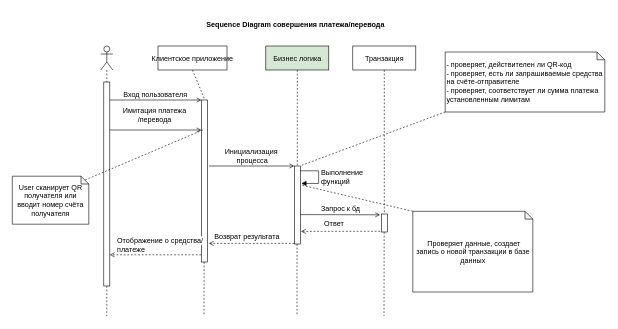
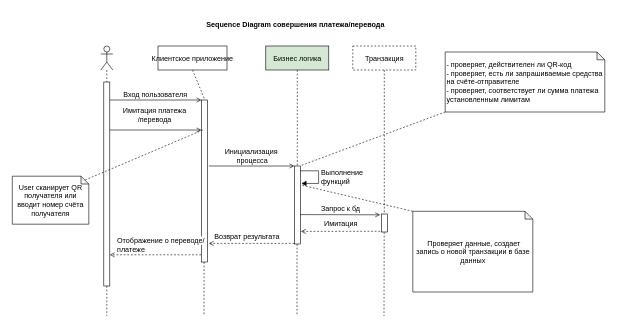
  <mxCell id="0" />
  <mxCell id="1" parent="0" />
  <mxCell id="2" value="" style="html=1;points=[];perimeter=orthogonalPerimeter;fontSize=14;fillColor=#FFFFFF;" vertex="1" parent="1"><mxGeometry x="172.5" y="136" width="10" height="340" as="geometry" /></mxCell>
  <mxCell id="3" value="" style="shape=umlLifeline;participant=umlActor;perimeter=lifelinePerimeter;whiteSpace=wrap;html=1;container=1;collapsible=0;recursiveResize=0;verticalAlign=top;spacingTop=36;outlineConnect=0;fontSize=14;fillColor=#FFFFFF;" vertex="1" parent="1"><mxGeometry x="167.5" y="76" width="20" height="60" as="geometry" /></mxCell>
  <mxCell id="4" value="" style="html=1;points=[];perimeter=orthogonalPerimeter;fontSize=14;fillColor=#FFFFFF;" vertex="1" parent="1"><mxGeometry x="335.17" y="166" width="10" height="270" as="geometry" /></mxCell>
  <mxCell id="5" value="Вход пользователя" style="html=1;verticalAlign=bottom;endArrow=open;entryX=0;entryY=0;rounded=0;fontSize=12;endFill=0;" edge="1" parent="1" target="4"><mxGeometry relative="1" as="geometry"><mxPoint x="182.497" y="166" as="sourcePoint" /></mxGeometry></mxCell>
  <mxCell id="6" value="&lt;font style=&quot;font-size: 12px;&quot;&gt;Клиентское приложение&lt;/font&gt;" style="html=1;fontSize=14;fillColor=#FFFFFF;" vertex="1" parent="1"><mxGeometry x="262.83" y="76" width="115" height="40" as="geometry" /></mxCell>
  <mxCell id="7" value="" style="html=1;verticalAlign=bottom;endArrow=none;dashed=1;endSize=8;rounded=0;fontSize=14;exitX=0.5;exitY=1;exitDx=0;exitDy=0;endFill=0;entryX=0.495;entryY=-0.008;entryDx=0;entryDy=0;entryPerimeter=0;" edge="1" parent="1" source="6" target="4"><mxGeometry relative="1" as="geometry"><mxPoint x="377.5" y="276" as="sourcePoint" /><mxPoint x="352.5" y="136" as="targetPoint" /></mxGeometry></mxCell>
  <mxCell id="8" value="&lt;font style=&quot;font-size: 12px;&quot;&gt;Бизнес логика&lt;/font&gt;" style="html=1;fontSize=14;fillColor=#d5e8d4;" vertex="1" parent="1"><mxGeometry x="442.5" y="76" width="105" height="40" as="geometry" /></mxCell>
  <mxCell id="9" value="" style="html=1;verticalAlign=bottom;endArrow=none;dashed=1;endSize=8;rounded=0;fontSize=14;exitX=0.5;exitY=1;exitDx=0;exitDy=0;endFill=0;" edge="1" parent="1" source="8" target="11"><mxGeometry relative="1" as="geometry"><mxPoint x="367.83" y="126" as="sourcePoint" /><mxPoint x="495.5" y="156" as="targetPoint" /></mxGeometry></mxCell>
  <mxCell id="10" value="Имитация платежа&lt;br&gt;/перевода" style="html=1;verticalAlign=bottom;endArrow=open;entryX=0;entryY=0;rounded=0;fontSize=12;endFill=0;" edge="1" parent="1"><mxGeometry x="-0.018" y="8" relative="1" as="geometry"><mxPoint x="182.497" y="216" as="sourcePoint" /><mxPoint x="335.17" y="216" as="targetPoint" /><mxPoint as="offset" /></mxGeometry></mxCell>
  <mxCell id="11" value="" style="html=1;points=[];perimeter=orthogonalPerimeter;fontSize=14;fillColor=#FFFFFF;" vertex="1" parent="1"><mxGeometry x="490" y="276" width="10" height="130" as="geometry" /></mxCell>
  <mxCell id="12" value="Инициализация&lt;br&gt;&amp;nbsp;процесса" style="html=1;verticalAlign=bottom;endArrow=open;rounded=0;fontSize=12;endFill=0;" edge="1" parent="1"><mxGeometry x="-0.019" relative="1" as="geometry"><mxPoint x="347.667" y="276" as="sourcePoint" /><mxPoint x="490" y="276" as="targetPoint" /><mxPoint as="offset" /></mxGeometry></mxCell>
- <mxCell id="13" value="&lt;font style=&quot;font-size: 12px;&quot;&gt;Транзакция&lt;/font&gt;" style="html=1;fontSize=14;fillColor=#FFFFFF;" vertex="1" parent="1"><mxGeometry x="587.5" y="76" width="105" height="40" as="geometry" /></mxCell>
+ <mxCell id="13" value="&lt;font style=&quot;font-size: 12px;&quot;&gt;Транзакция&lt;/font&gt;" style="html=1;fontSize=14;fillColor=#FFFFFF;dashed=1;" vertex="1" parent="1"><mxGeometry x="587.5" y="76" width="105" height="40" as="geometry" /></mxCell>
  <mxCell id="14" value="" style="html=1;verticalAlign=bottom;endArrow=none;dashed=1;endSize=8;rounded=0;fontSize=14;exitX=0.5;exitY=1;exitDx=0;exitDy=0;endFill=0;" edge="1" parent="1" source="13" target="15"><mxGeometry relative="1" as="geometry"><mxPoint x="512.83" y="126" as="sourcePoint" /><mxPoint x="640.5" y="156" as="targetPoint" /></mxGeometry></mxCell>
  <mxCell id="15" value="" style="html=1;points=[];perimeter=orthogonalPerimeter;fontSize=14;fillColor=#FFFFFF;" vertex="1" parent="1"><mxGeometry x="635" y="356" width="10" height="30" as="geometry" /></mxCell>
  <mxCell id="16" value="Запрос к бд" style="html=1;verticalAlign=bottom;endArrow=open;rounded=0;fontSize=12;entryX=-0.198;entryY=0.613;entryDx=0;entryDy=0;entryPerimeter=0;endFill=0;" edge="1" parent="1"><mxGeometry relative="1" as="geometry"><mxPoint x="499.997" y="357" as="sourcePoint" /><mxPoint x="633.02" y="357.34" as="targetPoint" /></mxGeometry></mxCell>
  <mxCell id="17" value="" style="endArrow=open;html=1;rounded=0;fontSize=12;dashed=1;endFill=0;entryX=1.118;entryY=0.943;entryDx=0;entryDy=0;entryPerimeter=0;exitX=-0.198;exitY=0.98;exitDx=0;exitDy=0;exitPerimeter=0;" edge="1" parent="1"><mxGeometry width="50" height="50" relative="1" as="geometry"><mxPoint x="633.02" y="384.8" as="sourcePoint" /><mxPoint x="501.18" y="385.01" as="targetPoint" /></mxGeometry></mxCell>
- <mxCell id="18" value="&lt;span style=&quot;color: rgb(0, 0, 0); font-family: Helvetica; font-size: 12px; font-style: normal; font-variant-ligatures: normal; font-variant-caps: normal; font-weight: 400; letter-spacing: normal; orphans: 2; text-align: center; text-indent: 0px; text-transform: none; widows: 2; word-spacing: 0px; -webkit-text-stroke-width: 0px; background-color: rgb(255, 255, 255); text-decoration-thickness: initial; text-decoration-style: initial; text-decoration-color: initial; float: none; display: inline !important;&quot;&gt;Ответ&lt;/span&gt;" style="text;whiteSpace=wrap;html=1;fontSize=12;" vertex="1" parent="1"><mxGeometry x="537.5" y="359" width="100" height="40" as="geometry" /></mxCell>
+ <mxCell id="18" value="&lt;span style=&quot;color: rgb(0, 0, 0); font-family: Helvetica; font-size: 12px; font-style: normal; font-variant-ligatures: normal; font-variant-caps: normal; font-weight: 400; letter-spacing: normal; orphans: 2; text-align: center; text-indent: 0px; text-transform: none; widows: 2; word-spacing: 0px; -webkit-text-stroke-width: 0px; background-color: rgb(255, 255, 255); text-decoration-thickness: initial; text-decoration-style: initial; text-decoration-color: initial; float: none; display: inline !important;&quot;&gt;Имитация&lt;/span&gt;" style="text;whiteSpace=wrap;html=1;fontSize=12;" vertex="1" parent="1"><mxGeometry x="537.5" y="359" width="100" height="40" as="geometry" /></mxCell>
  <mxCell id="19" value="Выполнение &lt;br style=&quot;font-size: 12px;&quot;&gt;функций" style="edgeStyle=orthogonalEdgeStyle;html=1;align=left;spacingLeft=2;endArrow=block;rounded=0;fontSize=12;entryX=1.173;entryY=0.192;entryDx=0;entryDy=0;entryPerimeter=0;" edge="1" parent="1"><mxGeometry relative="1" as="geometry"><mxPoint x="500" y="284" as="sourcePoint" /><Array as="points"><mxPoint x="530.5" y="284" /><mxPoint x="530.5" y="305" /></Array><mxPoint x="501.73" y="305.12" as="targetPoint" /></mxGeometry></mxCell>
  <mxCell id="20" value="" style="endArrow=open;html=1;rounded=0;fontSize=12;dashed=1;endFill=0;exitX=-0.198;exitY=0.98;exitDx=0;exitDy=0;exitPerimeter=0;" edge="1" parent="1"><mxGeometry width="50" height="50" relative="1" as="geometry"><mxPoint x="490" y="405" as="sourcePoint" /><mxPoint x="347.5" y="405" as="targetPoint" /></mxGeometry></mxCell>
  <mxCell id="21" value="" style="html=1;verticalAlign=bottom;endArrow=none;dashed=1;endSize=8;rounded=0;fontSize=14;exitX=0.5;exitY=1;exitDx=0;exitDy=0;endFill=0;" edge="1" parent="1"><mxGeometry relative="1" as="geometry"><mxPoint x="494.58" y="406" as="sourcePoint" /><mxPoint x="494.5" y="526" as="targetPoint" /></mxGeometry></mxCell>
  <mxCell id="22" value="" style="html=1;verticalAlign=bottom;endArrow=none;dashed=1;endSize=8;rounded=0;fontSize=14;exitX=1.023;exitY=0.678;exitDx=0;exitDy=0;endFill=0;exitPerimeter=0;" edge="1" parent="1" source="18"><mxGeometry relative="1" as="geometry"><mxPoint x="639.66" y="476" as="sourcePoint" /><mxPoint x="639.5" y="526" as="targetPoint" /></mxGeometry></mxCell>
  <mxCell id="23" value="" style="html=1;verticalAlign=bottom;endArrow=none;dashed=1;endSize=8;rounded=0;fontSize=14;endFill=0;" edge="1" parent="1"><mxGeometry relative="1" as="geometry"><mxPoint x="177.5" y="476" as="sourcePoint" /><mxPoint x="177.5" y="526" as="targetPoint" /></mxGeometry></mxCell>
  <mxCell id="24" value="&lt;span style=&quot;color: rgb(0, 0, 0); font-family: Helvetica; font-size: 12px; font-style: normal; font-variant-ligatures: normal; font-variant-caps: normal; font-weight: 400; letter-spacing: normal; orphans: 2; text-align: center; text-indent: 0px; text-transform: none; widows: 2; word-spacing: 0px; -webkit-text-stroke-width: 0px; background-color: rgb(255, 255, 255); text-decoration-thickness: initial; text-decoration-style: initial; text-decoration-color: initial; float: none; display: inline !important;&quot;&gt;Возврат результата&lt;/span&gt;" style="text;whiteSpace=wrap;html=1;fontSize=12;" vertex="1" parent="1"><mxGeometry x="354.5" y="380" width="150" height="40" as="geometry" /></mxCell>
  <mxCell id="25" value="" style="html=1;verticalAlign=bottom;endArrow=none;dashed=1;endSize=8;rounded=0;fontSize=14;endFill=0;" edge="1" parent="1"><mxGeometry relative="1" as="geometry"><mxPoint x="339.66" y="436" as="sourcePoint" /><mxPoint x="339.5" y="526" as="targetPoint" /></mxGeometry></mxCell>
  <mxCell id="26" value="Sequence Diagram совершения платежа/перевода" style="text;align=center;fontStyle=1;verticalAlign=middle;spacingLeft=3;spacingRight=3;strokeColor=none;rotatable=0;points=[[0,0.5],[1,0.5]];portConstraint=eastwest;fontSize=12;fillColor=#FFFFFF;" vertex="1" parent="1"><mxGeometry x="329.5" y="20" width="325.5" height="40" as="geometry" /></mxCell>
  <mxCell id="27" value="" style="endArrow=open;html=1;rounded=0;fontSize=12;dashed=1;endFill=0;exitX=-0.198;exitY=0.98;exitDx=0;exitDy=0;exitPerimeter=0;" edge="1" parent="1" target="2"><mxGeometry width="50" height="50" relative="1" as="geometry"><mxPoint x="334.67" y="424" as="sourcePoint" /><mxPoint x="192.17" y="424" as="targetPoint" /></mxGeometry></mxCell>
- <mxCell id="28" value="&lt;span style=&quot;color: rgb(0, 0, 0); font-family: Helvetica; font-size: 12px; font-style: normal; font-variant-ligatures: normal; font-variant-caps: normal; font-weight: 400; letter-spacing: normal; orphans: 2; text-align: center; text-indent: 0px; text-transform: none; widows: 2; word-spacing: 0px; -webkit-text-stroke-width: 0px; background-color: rgb(255, 255, 255); text-decoration-thickness: initial; text-decoration-style: initial; text-decoration-color: initial; float: none; display: inline !important;&quot;&gt;Отображение о средства/платеже&lt;/span&gt;" style="text;whiteSpace=wrap;html=1;fontSize=12;" vertex="1" parent="1"><mxGeometry x="192.5" y="386.75" width="150" height="40" as="geometry" /></mxCell>
+ <mxCell id="28" value="&lt;span style=&quot;color: rgb(0, 0, 0); font-family: Helvetica; font-size: 12px; font-style: normal; font-variant-ligatures: normal; font-variant-caps: normal; font-weight: 400; letter-spacing: normal; orphans: 2; text-align: center; text-indent: 0px; text-transform: none; widows: 2; word-spacing: 0px; -webkit-text-stroke-width: 0px; background-color: rgb(255, 255, 255); text-decoration-thickness: initial; text-decoration-style: initial; text-decoration-color: initial; float: none; display: inline !important;&quot;&gt;Отображение о переводе/платеже&lt;/span&gt;" style="text;whiteSpace=wrap;html=1;fontSize=12;" vertex="1" parent="1"><mxGeometry x="192.5" y="386.75" width="150" height="40" as="geometry" /></mxCell>
  <mxCell id="29" value="&amp;nbsp;Проверяет данные, создает запись о новой транзакции в базе данных" style="shape=note;whiteSpace=wrap;html=1;backgroundOutline=1;darkOpacity=0.05;fontSize=12;fillColor=#FFFFFF;size=13;labelPosition=center;verticalLabelPosition=middle;align=center;verticalAlign=middle;" vertex="1" parent="1"><mxGeometry x="687.5" y="351.5" width="200" height="134.5" as="geometry" /></mxCell>
  <mxCell id="30" value="" style="endArrow=none;html=1;rounded=0;fontSize=12;dashed=1;endFill=0;entryX=1.19;entryY=0.245;entryDx=0;entryDy=0;entryPerimeter=0;exitX=0;exitY=0;exitDx=0;exitDy=0;exitPerimeter=0;" edge="1" parent="1" source="29" target="11"><mxGeometry width="50" height="50" relative="1" as="geometry"><mxPoint x="777.5" y="338" as="sourcePoint" /><mxPoint x="537.5" y="288" as="targetPoint" /></mxGeometry></mxCell>
  <mxCell id="31" value="User сканирует QR получателя или вводит номер счёта получателя" style="shape=note;whiteSpace=wrap;html=1;backgroundOutline=1;darkOpacity=0.05;fontSize=12;fillColor=#FFFFFF;size=13;" vertex="1" parent="1"><mxGeometry x="20" y="293" width="127.5" height="80" as="geometry" /></mxCell>
  <mxCell id="32" value="" style="html=1;verticalAlign=bottom;endArrow=none;dashed=1;endSize=8;rounded=0;fontSize=14;endFill=0;entryX=0;entryY=0;entryDx=121;entryDy=6.5;entryPerimeter=0;" edge="1" parent="1" target="31"><mxGeometry relative="1" as="geometry"><mxPoint x="337.5" y="216" as="sourcePoint" /><mxPoint x="505" y="286" as="targetPoint" /></mxGeometry></mxCell>
  <mxCell id="33" value="&lt;div&gt;- проверяет, действителен ли QR-код&lt;br&gt;- проверяет, есть ли запрашиваемые средства на счёте-отправителе&lt;br&gt;- проверяет, соответствует ли сумма платежа установленным лимитам&lt;/div&gt;" style="shape=note;whiteSpace=wrap;html=1;backgroundOutline=1;darkOpacity=0.05;fontSize=12;fillColor=#FFFFFF;size=13;align=left;" vertex="1" parent="1"><mxGeometry x="741.5" y="86" width="266" height="100" as="geometry" /></mxCell>
  <mxCell id="34" value="" style="html=1;verticalAlign=bottom;endArrow=none;dashed=1;endSize=8;rounded=0;fontSize=14;endFill=0;entryX=0.977;entryY=-0.002;entryDx=0;entryDy=0;entryPerimeter=0;exitX=0;exitY=1;exitDx=0;exitDy=0;exitPerimeter=0;" edge="1" parent="1" source="33" target="11"><mxGeometry relative="1" as="geometry"><mxPoint x="701" y="166" as="sourcePoint" /><mxPoint x="504.5" y="249.5" as="targetPoint" /></mxGeometry></mxCell>
